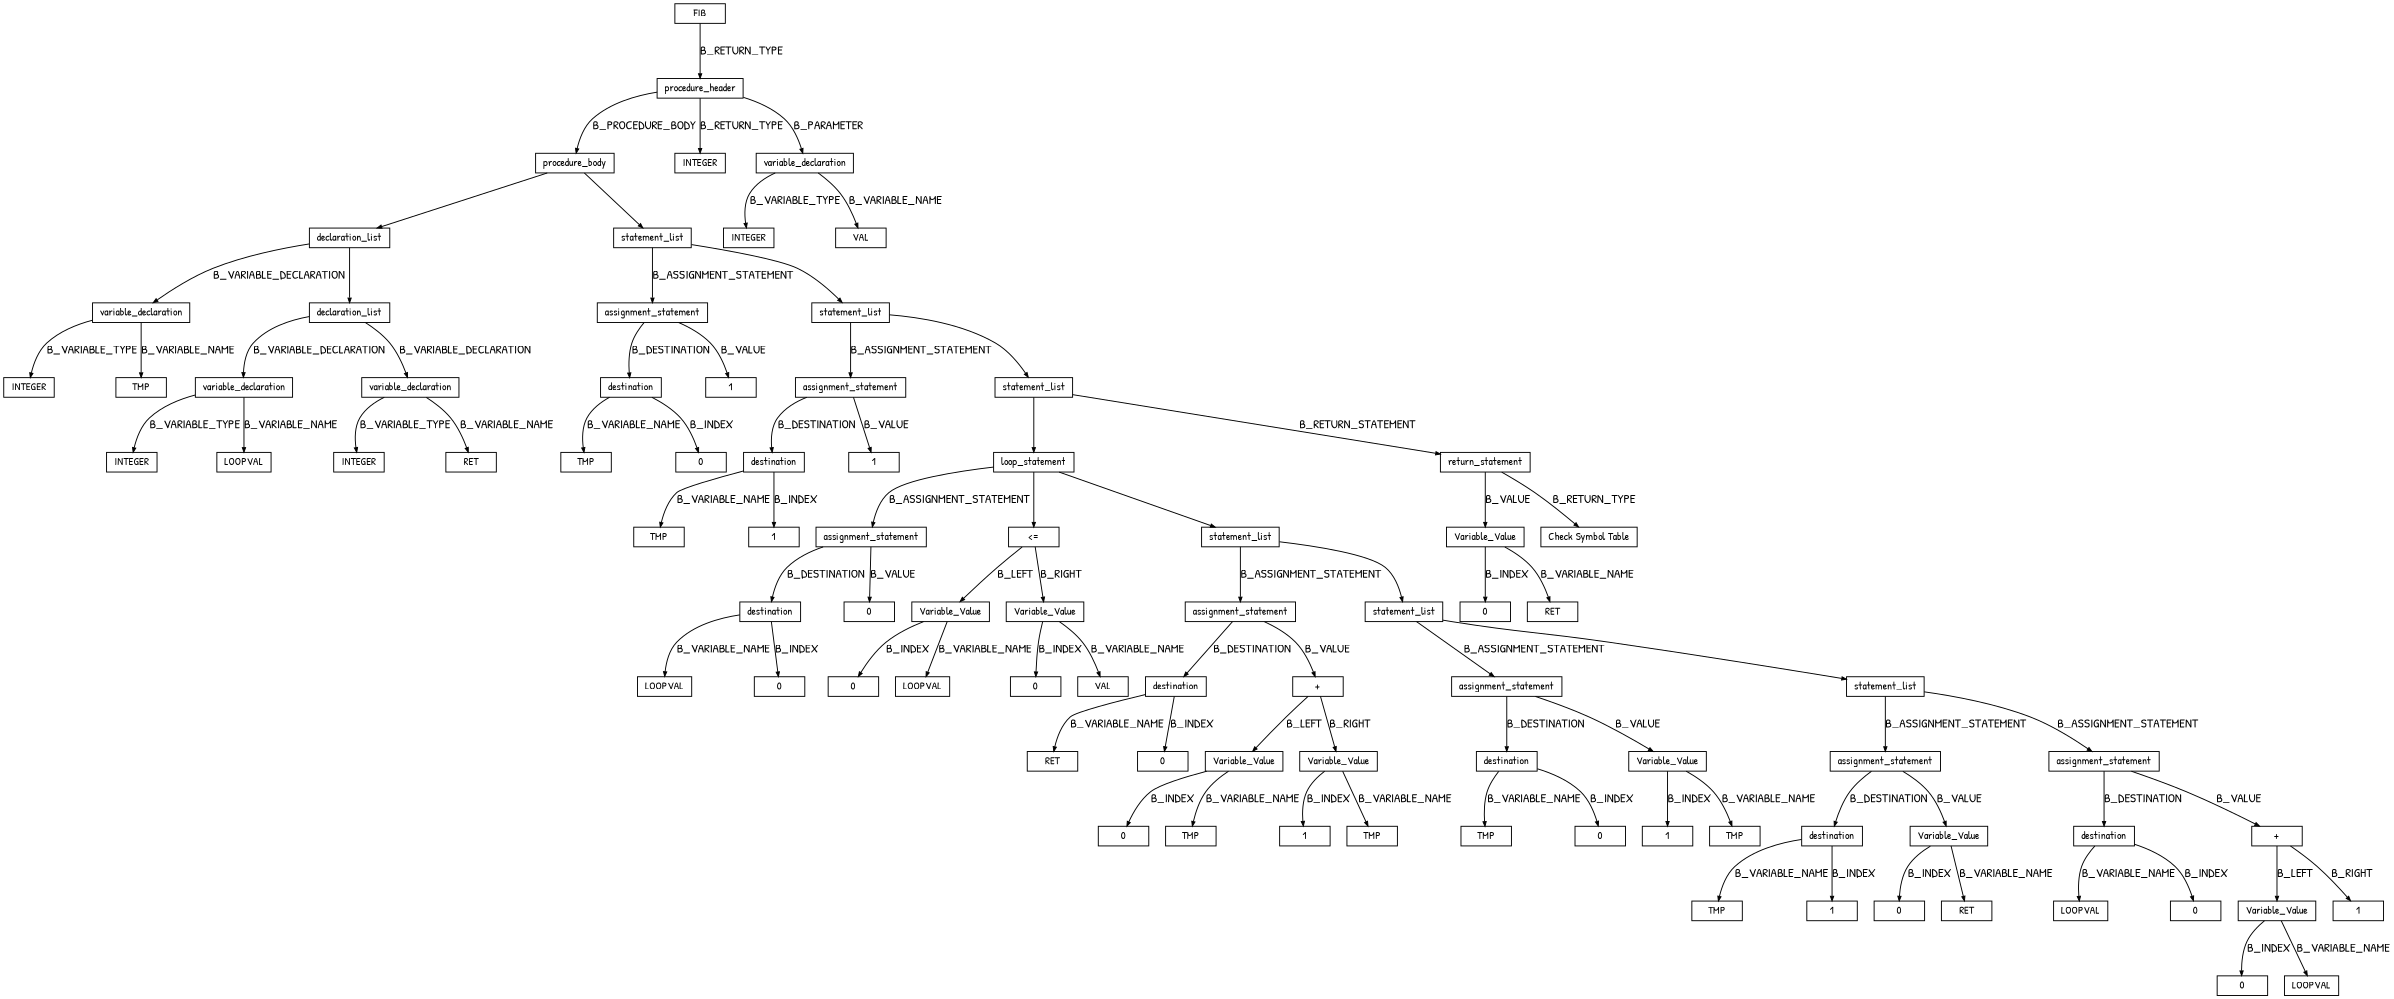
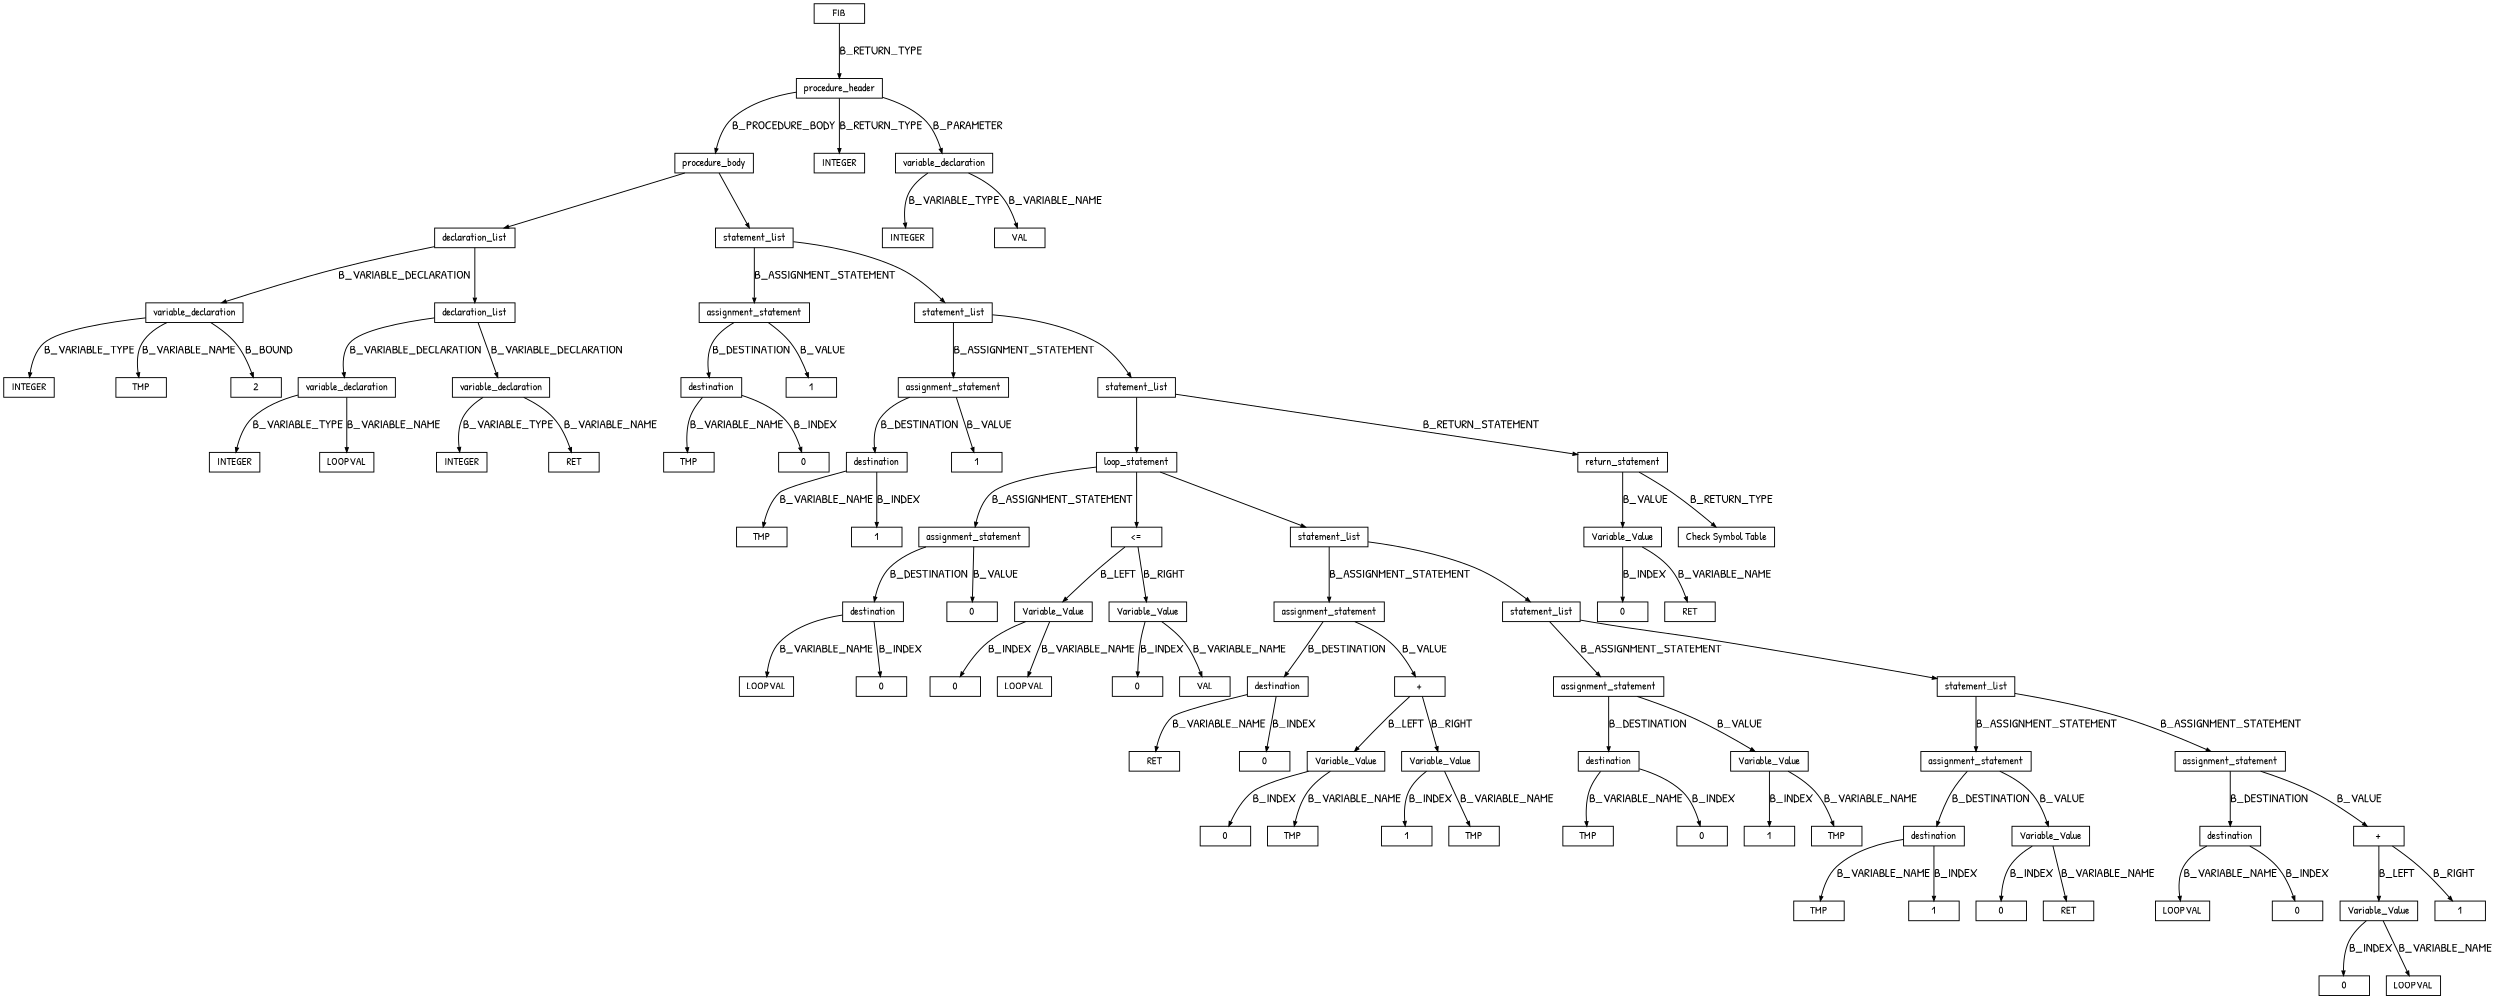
  digraph {
    fontname="Patrick Hand"
    ranksep=.6
    node [fontname="Patrick Hand" fontsize=12 shape=box]
    edge [arrowsize=.5 fontname="Patrick Hand"]
    n1 [height=.1 label=FIB]
    n2 [height=.1 label=procedure_header]
    n3 [height=.1 label=procedure_body]
    n4 [height=.1 label=INTEGER]
    n5 [height=.1 label=variable_declaration]
    n6 [height=.1 label=declaration_list]
    n7 [height=.1 label=statement_list]
    n8 [height=.1 label=INTEGER]
    n9 [height=.1 label=VAL]
    n10 [height=.1 label=variable_declaration]
    n11 [height=.1 label=declaration_list]
    n12 [height=.1 label=assignment_statement]
    n13 [height=.1 label=statement_list]
    n14 [height=.1 label=INTEGER]
    n15 [height=.1 label=TMP]
+   n16 [height=.1 label=2]
    n17 [height=.1 label=variable_declaration]
    n18 [height=.1 label=variable_declaration]
    n19 [height=.1 label=destination]
    n20 [height=.1 label=1]
    n21 [height=.1 label=assignment_statement]
    n22 [height=.1 label=statement_list]
    n23 [height=.1 label=INTEGER]
    n24 [height=.1 label=LOOPVAL]
    n25 [height=.1 label=INTEGER]
    n26 [height=.1 label=RET]
    n27 [height=.1 label=TMP]
    n28 [height=.1 label=0]
    n29 [height=.1 label=destination]
    n30 [height=.1 label=1]
    n31 [height=.1 label=loop_statement]
    n32 [height=.1 label=return_statement]
    n33 [height=.1 label=TMP]
    n34 [height=.1 label=1]
    n35 [height=.1 label=assignment_statement]
    n36 [height=.1 label="<="]
    n37 [height=.1 label=statement_list]
    n38 [height=.1 label=Variable_Value]
    n39 [height=.1 label="Check Symbol Table"]
    n40 [height=.1 label=destination]
    n41 [height=.1 label=0]
    n42 [height=.1 label=Variable_Value]
    n43 [height=.1 label=Variable_Value]
    n44 [height=.1 label=assignment_statement]
    n45 [height=.1 label=statement_list]
    n46 [height=.1 label=0]
    n47 [height=.1 label=RET]
    n48 [height=.1 label=LOOPVAL]
    n49 [height=.1 label=0]
    n50 [height=.1 label=0]
    n51 [height=.1 label=LOOPVAL]
    n52 [height=.1 label=0]
    n53 [height=.1 label=VAL]
    n54 [height=.1 label=destination]
    n55 [height=.1 label="+"]
    n56 [height=.1 label=assignment_statement]
    n57 [height=.1 label=statement_list]
    n58 [height=.1 label=RET]
    n59 [height=.1 label=0]
    n60 [height=.1 label=Variable_Value]
    n61 [height=.1 label=Variable_Value]
    n62 [height=.1 label=destination]
    n63 [height=.1 label=Variable_Value]
    n64 [height=.1 label=assignment_statement]
    n65 [height=.1 label=assignment_statement]
    n66 [height=.1 label=0]
    n67 [height=.1 label=TMP]
    n68 [height=.1 label=1]
    n69 [height=.1 label=TMP]
    n70 [height=.1 label=TMP]
    n71 [height=.1 label=0]
    n72 [height=.1 label=1]
    n73 [height=.1 label=TMP]
    n74 [height=.1 label=destination]
    n75 [height=.1 label=Variable_Value]
    n76 [height=.1 label=destination]
    n77 [height=.1 label="+"]
    n78 [height=.1 label=TMP]
    n79 [height=.1 label=1]
    n80 [height=.1 label=0]
    n81 [height=.1 label=RET]
    n82 [height=.1 label=LOOPVAL]
    n83 [height=.1 label=0]
    n84 [height=.1 label=Variable_Value]
    n85 [height=.1 label=1]
    n86 [height=.1 label=0]
    n87 [height=.1 label=LOOPVAL]
    n1 -> n2 [label=B_RETURN_TYPE]
    n2 -> n3 [label=B_PROCEDURE_BODY]
    n2 -> n4 [label=B_RETURN_TYPE]
    n2 -> n5 [label=B_PARAMETER]
    n3 -> n6
    n3 -> n7
    n5 -> n8 [label=B_VARIABLE_TYPE]
    n5 -> n9 [label=B_VARIABLE_NAME]
    n6 -> n10 [label=B_VARIABLE_DECLARATION]
    n6 -> n11
    n7 -> n12 [label=B_ASSIGNMENT_STATEMENT]
    n7 -> n13
    n10 -> n14 [label=B_VARIABLE_TYPE]
    n10 -> n15 [label=B_VARIABLE_NAME]
+   n10 -> n16 [label=B_BOUND]
    n11 -> n17 [label=B_VARIABLE_DECLARATION]
    n11 -> n18 [label=B_VARIABLE_DECLARATION]
    n12 -> n19 [label=B_DESTINATION]
    n12 -> n20 [label=B_VALUE]
    n13 -> n21 [label=B_ASSIGNMENT_STATEMENT]
    n13 -> n22
    n17 -> n23 [label=B_VARIABLE_TYPE]
    n17 -> n24 [label=B_VARIABLE_NAME]
    n18 -> n25 [label=B_VARIABLE_TYPE]
    n18 -> n26 [label=B_VARIABLE_NAME]
    n19 -> n27 [label=B_VARIABLE_NAME]
    n19 -> n28 [label=B_INDEX]
    n21 -> n29 [label=B_DESTINATION]
    n21 -> n30 [label=B_VALUE]
    n22 -> n31
    n22 -> n32 [label=B_RETURN_STATEMENT]
    n29 -> n33 [label=B_VARIABLE_NAME]
    n29 -> n34 [label=B_INDEX]
    n31 -> n35 [label=B_ASSIGNMENT_STATEMENT]
    n31 -> n36
    n31 -> n37
    n32 -> n38 [label=B_VALUE]
    n32 -> n39 [label=B_RETURN_TYPE]
    n35 -> n40 [label=B_DESTINATION]
    n35 -> n41 [label=B_VALUE]
    n36 -> n42 [label=B_LEFT]
    n36 -> n43 [label=B_RIGHT]
    n37 -> n44 [label=B_ASSIGNMENT_STATEMENT]
    n37 -> n45
    n38 -> n46 [label=B_INDEX]
    n38 -> n47 [label=B_VARIABLE_NAME]
    n40 -> n48 [label=B_VARIABLE_NAME]
    n40 -> n49 [label=B_INDEX]
    n42 -> n50 [label=B_INDEX]
    n42 -> n51 [label=B_VARIABLE_NAME]
    n43 -> n52 [label=B_INDEX]
    n43 -> n53 [label=B_VARIABLE_NAME]
    n44 -> n54 [label=B_DESTINATION]
    n44 -> n55 [label=B_VALUE]
    n45 -> n56 [label=B_ASSIGNMENT_STATEMENT]
    n45 -> n57
    n54 -> n58 [label=B_VARIABLE_NAME]
    n54 -> n59 [label=B_INDEX]
    n55 -> n60 [label=B_LEFT]
    n55 -> n61 [label=B_RIGHT]
    n56 -> n62 [label=B_DESTINATION]
    n56 -> n63 [label=B_VALUE]
    n57 -> n64 [label=B_ASSIGNMENT_STATEMENT]
    n57 -> n65 [label=B_ASSIGNMENT_STATEMENT]
    n60 -> n66 [label=B_INDEX]
    n60 -> n67 [label=B_VARIABLE_NAME]
    n61 -> n68 [label=B_INDEX]
    n61 -> n69 [label=B_VARIABLE_NAME]
    n62 -> n70 [label=B_VARIABLE_NAME]
    n62 -> n71 [label=B_INDEX]
    n63 -> n72 [label=B_INDEX]
    n63 -> n73 [label=B_VARIABLE_NAME]
    n64 -> n74 [label=B_DESTINATION]
    n64 -> n75 [label=B_VALUE]
    n65 -> n76 [label=B_DESTINATION]
    n65 -> n77 [label=B_VALUE]
    n74 -> n78 [label=B_VARIABLE_NAME]
    n74 -> n79 [label=B_INDEX]
    n75 -> n80 [label=B_INDEX]
    n75 -> n81 [label=B_VARIABLE_NAME]
    n76 -> n82 [label=B_VARIABLE_NAME]
    n76 -> n83 [label=B_INDEX]
    n77 -> n84 [label=B_LEFT]
    n77 -> n85 [label=B_RIGHT]
    n84 -> n86 [label=B_INDEX]
    n84 -> n87 [label=B_VARIABLE_NAME]
  }
